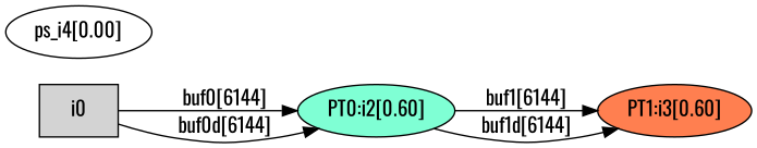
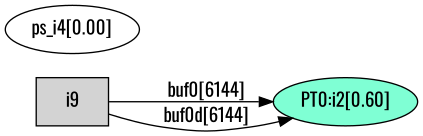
  digraph {
    fontname=Oswald
    rankdir=LR
    node [fontname=Oswald style=filled]
    edge [fontname=Oswald]
-   i0 [fillcolor=lightgrey shape=box]
+   i0 [fillcolor=lightgrey shape=box label=i9]
    "PT0:i2[0.60]" [fillcolor=aquamarine]
-   "PT1:i3[0.60]" [fillcolor=coral]
    "ps_i4[0.00]" [style=""]
    i0 -> "PT0:i2[0.60]" [label="buf0[6144]"]
    i0 -> "PT0:i2[0.60]" [label="buf0d[6144]"]
-   "PT0:i2[0.60]" -> "PT1:i3[0.60]" [label="buf1[6144]"]
-   "PT0:i2[0.60]" -> "PT1:i3[0.60]" [label="buf1d[6144]"]
  }
